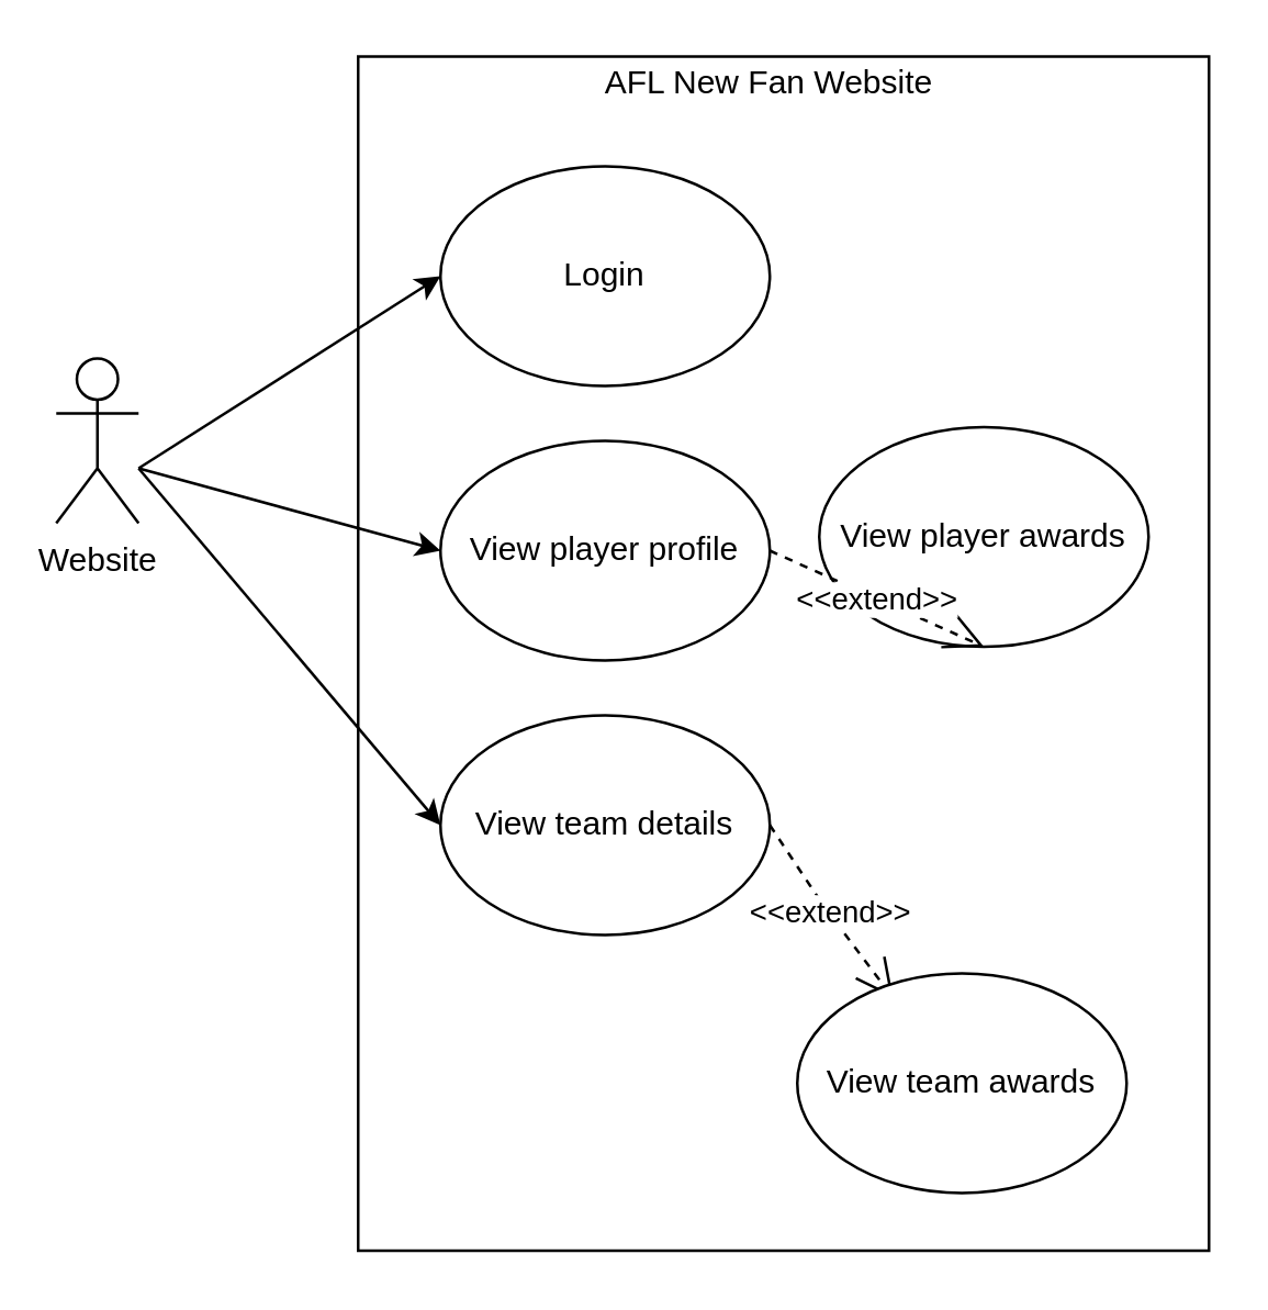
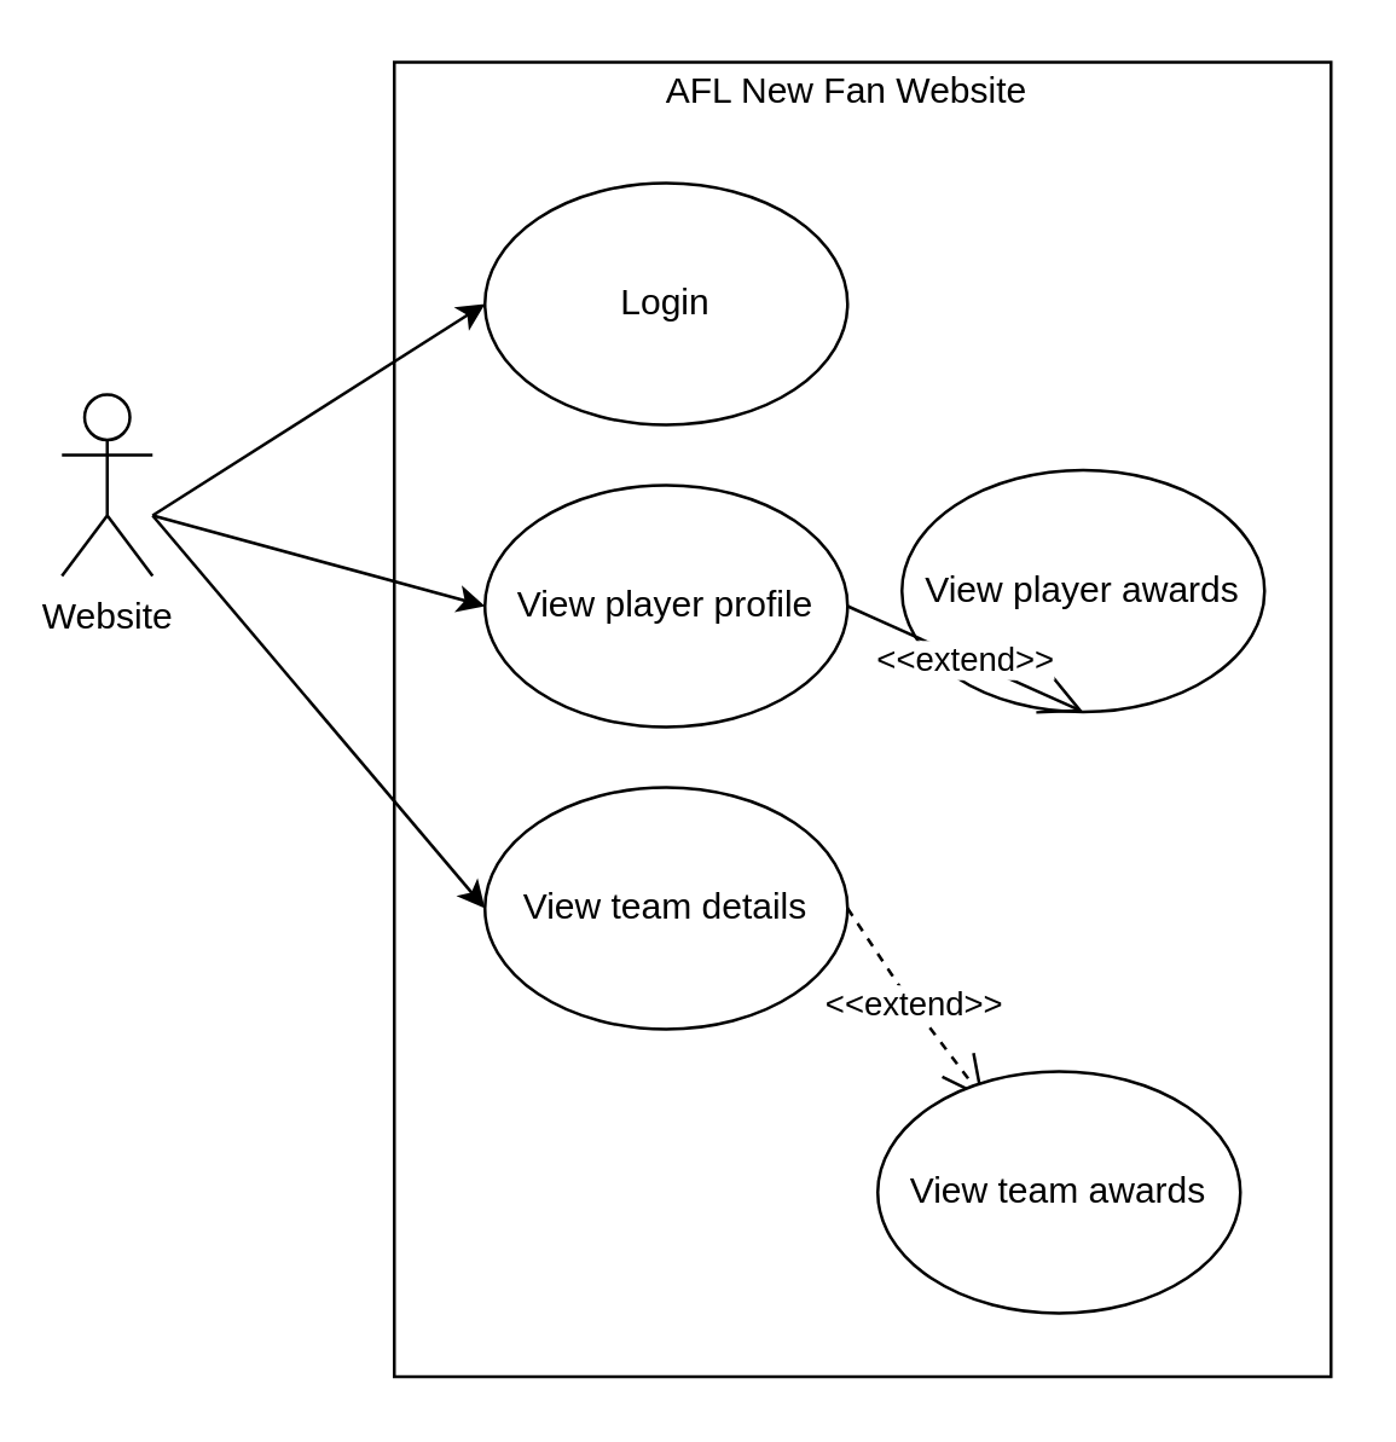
  <mxCell id="0" />
  <mxCell id="1" parent="0" />
  <mxCell id="2" value="Website" parent="1" vertex="1" style="shape=umlActor;verticalLabelPosition=bottom;labelBackgroundColor=#ffffff;verticalAlign=top;html=1;outlineConnect=0;"><mxGeometry as="geometry" height="60" width="30" y="130" x="20" /></mxCell>
  <mxCell id="3" value="" parent="1" vertex="1" style="rounded=0;whiteSpace=wrap;html=1;gradientColor=none;fillColor=none;"><mxGeometry as="geometry" height="435" width="310" y="20" x="130" /></mxCell>
  <mxCell id="4" value="Login&lt;br&gt;" parent="1" vertex="1" style="ellipse;whiteSpace=wrap;html=1;"><mxGeometry as="geometry" height="80" width="120" y="60" x="160" /></mxCell>
  <mxCell id="5" value="" parent="1" style="endArrow=classic;html=1;entryX=0;entryY=0.5;entryDx=0;entryDy=0;" edge="1" target="4"><mxGeometry as="geometry" height="50" width="50" relative="1"><mxPoint as="sourcePoint" y="170" x="50" /><mxPoint as="targetPoint" y="130" x="130" /></mxGeometry></mxCell>
  <mxCell id="6" value="View player awards&lt;br&gt;" parent="1" vertex="1" style="ellipse;whiteSpace=wrap;html=1;"><mxGeometry x="298" y="155" as="geometry" height="80" width="120" /></mxCell>
  <mxCell id="7" value="View team details&lt;br&gt;" parent="1" vertex="1" style="ellipse;whiteSpace=wrap;html=1;"><mxGeometry as="geometry" height="80" width="120" y="260" x="160" /></mxCell>
  <mxCell id="8" value="View player profile&lt;br&gt;" parent="1" vertex="1" style="ellipse;whiteSpace=wrap;html=1;"><mxGeometry as="geometry" height="80" width="120" y="160" x="160" /></mxCell>
  <mxCell id="9" value="AFL New Fan Website&lt;br&gt;" parent="1" vertex="1" style="text;html=1;strokeColor=none;fillColor=none;align=center;verticalAlign=middle;whiteSpace=wrap;rounded=0;"><mxGeometry as="geometry" height="20" width="200" y="20" x="180" /></mxCell>
  <mxCell id="10" value="&amp;lt;&amp;lt;extend&amp;gt;&amp;gt;" parent="1" style="endArrow=open;endSize=12;dashed=1;html=1;entryX=0.292;entryY=0.113;entryDx=0;entryDy=0;entryPerimeter=0;" edge="1" target="14"><mxGeometry as="geometry" width="160" relative="1"><mxPoint as="sourcePoint" y="300" x="280" /><mxPoint as="targetPoint" y="300" x="433" /><Array as="points"><mxPoint y="330" x="300" /></Array></mxGeometry></mxCell>
  <mxCell id="11" value="" parent="1" style="endArrow=classic;html=1;entryX=0;entryY=0.5;entryDx=0;entryDy=0;" edge="1" target="8"><mxGeometry as="geometry" height="50" width="50" relative="1"><mxPoint as="sourcePoint" y="170" x="50" /><mxPoint as="targetPoint" y="110" x="170" /></mxGeometry></mxCell>
  <mxCell id="12" value="" parent="1" style="endArrow=classic;html=1;entryX=0;entryY=0.5;entryDx=0;entryDy=0;" edge="1" target="7"><mxGeometry as="geometry" height="50" width="50" relative="1"><mxPoint as="sourcePoint" y="170" x="50" /><mxPoint as="targetPoint" y="210" x="170" /></mxGeometry></mxCell>
- <mxCell id="13" value="&amp;lt;&amp;lt;extend&amp;gt;&amp;gt;" parent="1" style="endArrow=open;endSize=12;dashed=1;html=1;entryX=0.5;entryY=1;entryDx=0;entryDy=0;exitX=1;exitY=0.5;exitDx=0;exitDy=0;" edge="1" target="6" source="8"><mxGeometry as="geometry" width="160" relative="1"><mxPoint as="sourcePoint" y="222" x="290" /><mxPoint as="targetPoint" y="212" x="320" /><Array as="points" /></mxGeometry></mxCell>
+ <mxCell id="13" value="&amp;lt;&amp;lt;extend&amp;gt;&amp;gt;" parent="1" style="endArrow=open;endSize=12;dashed=0;html=1;entryX=0.5;entryY=1;entryDx=0;entryDy=0;exitX=1;exitY=0.5;exitDx=0;exitDy=0;" edge="1" target="6" source="8"><mxGeometry as="geometry" width="160" relative="1"><mxPoint as="sourcePoint" y="222" x="290" /><mxPoint as="targetPoint" y="212" x="320" /><Array as="points" /></mxGeometry></mxCell>
  <mxCell id="14" value="View team awards&lt;br&gt;" parent="1" vertex="1" style="ellipse;whiteSpace=wrap;html=1;"><mxGeometry as="geometry" height="80" width="120" y="354" x="290" /></mxCell>
